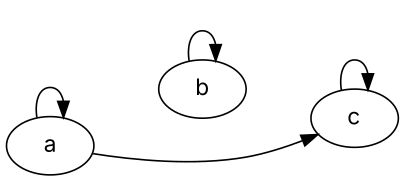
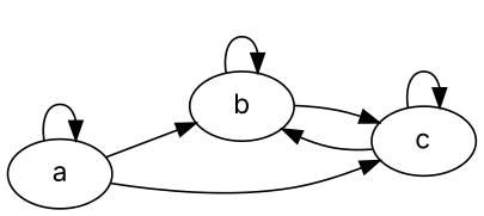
  digraph {
    fontname=Inter
    rankdir=LR
    node [fontname=Inter]
    edge [fontname=Inter]
    a
    b
    c
    a -> a [label=" " texlbl="$t_{11}$"]
+   a -> b [label=" " texlbl="$t_{12}$"]
    a -> c [label=" " texlbl="$t_{13}$"]
    b -> b [label=" " texlbl="$t_{22}$"]
+   b -> c [label=" " texlbl="$t_{23}$"]
+   c -> b [label=" " texlbl="$t_{32}$"]
    c -> c [label=" " texlbl="$t_{33}$"]
  }
